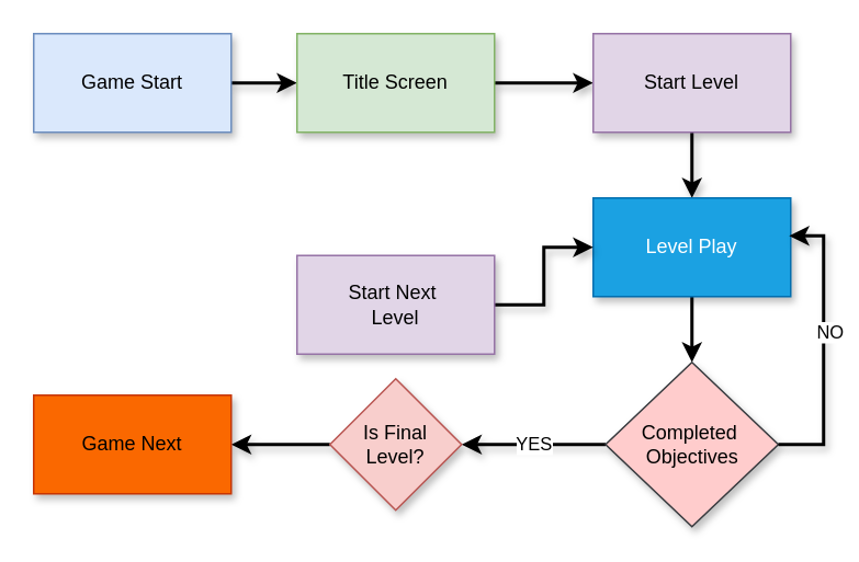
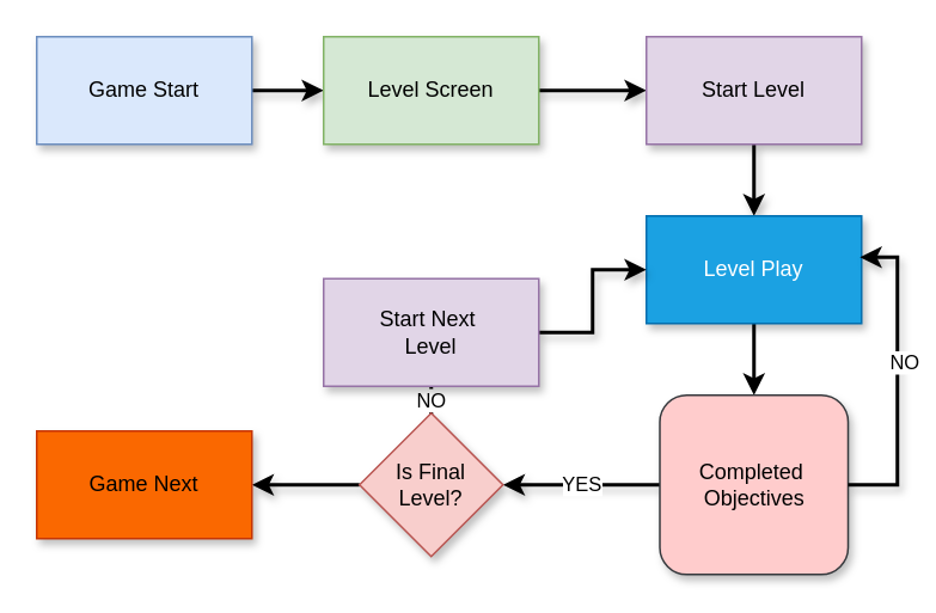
  <mxCell id="0" />
  <mxCell id="1" parent="0" />
  <mxCell id="2" style="edgeStyle=orthogonalEdgeStyle;rounded=0;orthogonalLoop=1;jettySize=auto;html=1;entryX=0;entryY=0.5;entryDx=0;entryDy=0;shadow=1;strokeWidth=2;" edge="1" parent="1" source="3" target="5"><mxGeometry relative="1" as="geometry" /></mxCell>
  <mxCell id="3" value="Game Start" style="rounded=0;whiteSpace=wrap;html=1;shadow=1;fillColor=#dae8fc;strokeColor=#6c8ebf;" vertex="1" parent="1"><mxGeometry x="20" y="20" width="120" height="60" as="geometry" /></mxCell>
  <mxCell id="4" style="edgeStyle=orthogonalEdgeStyle;rounded=0;orthogonalLoop=1;jettySize=auto;html=1;entryX=0;entryY=0.5;entryDx=0;entryDy=0;shadow=1;strokeWidth=2;" edge="1" parent="1" source="5" target="7"><mxGeometry relative="1" as="geometry" /></mxCell>
- <mxCell id="5" value="Title Screen" style="rounded=0;whiteSpace=wrap;html=1;shadow=1;fillColor=#d5e8d4;strokeColor=#82b366;" vertex="1" parent="1"><mxGeometry x="180" y="20" width="120" height="60" as="geometry" /></mxCell>
+ <mxCell id="5" value="Level Screen" style="rounded=0;whiteSpace=wrap;html=1;shadow=1;fillColor=#d5e8d4;strokeColor=#82b366;" vertex="1" parent="1"><mxGeometry x="180" y="20" width="120" height="60" as="geometry" /></mxCell>
  <mxCell id="6" style="edgeStyle=orthogonalEdgeStyle;rounded=0;orthogonalLoop=1;jettySize=auto;html=1;entryX=0.5;entryY=0;entryDx=0;entryDy=0;shadow=1;strokeWidth=2;" edge="1" parent="1" source="7" target="9"><mxGeometry relative="1" as="geometry" /></mxCell>
  <mxCell id="7" value="Start Level" style="rounded=0;whiteSpace=wrap;html=1;shadow=1;fillColor=#e1d5e7;strokeColor=#9673a6;" vertex="1" parent="1"><mxGeometry x="360" y="20" width="120" height="60" as="geometry" /></mxCell>
  <mxCell id="8" style="edgeStyle=orthogonalEdgeStyle;rounded=0;orthogonalLoop=1;jettySize=auto;html=1;entryX=0.5;entryY=0;entryDx=0;entryDy=0;strokeWidth=2;" edge="1" parent="1" source="9" target="11"><mxGeometry relative="1" as="geometry" /></mxCell>
  <mxCell id="9" value="Level Play" style="rounded=0;whiteSpace=wrap;html=1;shadow=1;fillColor=#1ba1e2;strokeColor=#006EAF;fontColor=#ffffff;" vertex="1" parent="1"><mxGeometry x="360" y="120" width="120" height="60" as="geometry" /></mxCell>
  <mxCell id="10" value="YES" style="edgeStyle=orthogonalEdgeStyle;rounded=0;orthogonalLoop=1;jettySize=auto;html=1;entryX=1;entryY=0.5;entryDx=0;entryDy=0;shadow=1;strokeWidth=2;" edge="1" parent="1" source="11" target="16"><mxGeometry relative="1" as="geometry" /></mxCell>
- <mxCell id="11" value="Completed&amp;nbsp;&lt;br&gt;Objectives" style="rhombus;whiteSpace=wrap;html=1;shadow=1;fillColor=#ffcccc;strokeColor=#36393d;" vertex="1" parent="1"><mxGeometry x="367.5" y="220" width="105" height="100" as="geometry" /></mxCell>
+ <mxCell id="11" value="Completed&amp;nbsp;&lt;br&gt;Objectives" style="whiteSpace=wrap;html=1;shadow=1;fillColor=#ffcccc;strokeColor=#36393d;rounded=1;" vertex="1" parent="1"><mxGeometry x="367.5" y="220" width="105" height="100" as="geometry" /></mxCell>
  <mxCell id="12" style="edgeStyle=orthogonalEdgeStyle;rounded=0;orthogonalLoop=1;jettySize=auto;html=1;entryX=0.992;entryY=0.383;entryDx=0;entryDy=0;entryPerimeter=0;shadow=1;strokeWidth=2;" edge="1" parent="1" source="11" target="9"><mxGeometry relative="1" as="geometry"><Array as="points"><mxPoint x="500" y="270" /><mxPoint x="500" y="143" /></Array></mxGeometry></mxCell>
  <mxCell id="13" value="NO" style="edgeLabel;html=1;align=center;verticalAlign=middle;resizable=0;points=[];" vertex="1" connectable="0" parent="12"><mxGeometry x="0.1" y="-3" relative="1" as="geometry"><mxPoint y="1" as="offset" /></mxGeometry></mxCell>
+ <mxCell id="14" value="NO" style="edgeStyle=orthogonalEdgeStyle;rounded=0;orthogonalLoop=1;jettySize=auto;html=1;strokeWidth=2;" edge="1" parent="1" source="16" target="18"><mxGeometry relative="1" as="geometry" /></mxCell>
  <mxCell id="15" style="edgeStyle=orthogonalEdgeStyle;rounded=0;orthogonalLoop=1;jettySize=auto;html=1;entryX=1;entryY=0.5;entryDx=0;entryDy=0;strokeWidth=2;shadow=1;" edge="1" parent="1" source="16" target="19"><mxGeometry relative="1" as="geometry" /></mxCell>
  <mxCell id="16" value="Is Final&lt;br&gt;Level?" style="rhombus;whiteSpace=wrap;html=1;shadow=1;fillColor=#f8cecc;strokeColor=#b85450;" vertex="1" parent="1"><mxGeometry x="200" y="230" width="80" height="80" as="geometry" /></mxCell>
  <mxCell id="17" style="edgeStyle=orthogonalEdgeStyle;rounded=0;orthogonalLoop=1;jettySize=auto;html=1;entryX=0;entryY=0.5;entryDx=0;entryDy=0;shadow=1;strokeWidth=2;" edge="1" parent="1" source="18" target="9"><mxGeometry relative="1" as="geometry" /></mxCell>
  <mxCell id="18" value="Start Next&amp;nbsp;&lt;br&gt;Level" style="rounded=0;whiteSpace=wrap;html=1;shadow=1;fillColor=#e1d5e7;strokeColor=#9673a6;" vertex="1" parent="1"><mxGeometry x="180" y="155" width="120" height="60" as="geometry" /></mxCell>
  <mxCell id="19" value="Game Next" style="rounded=0;whiteSpace=wrap;html=1;shadow=1;fillColor=#fa6800;fontColor=#000000;strokeColor=#C73500;" vertex="1" parent="1"><mxGeometry x="20" y="240" width="120" height="60" as="geometry" /></mxCell>
